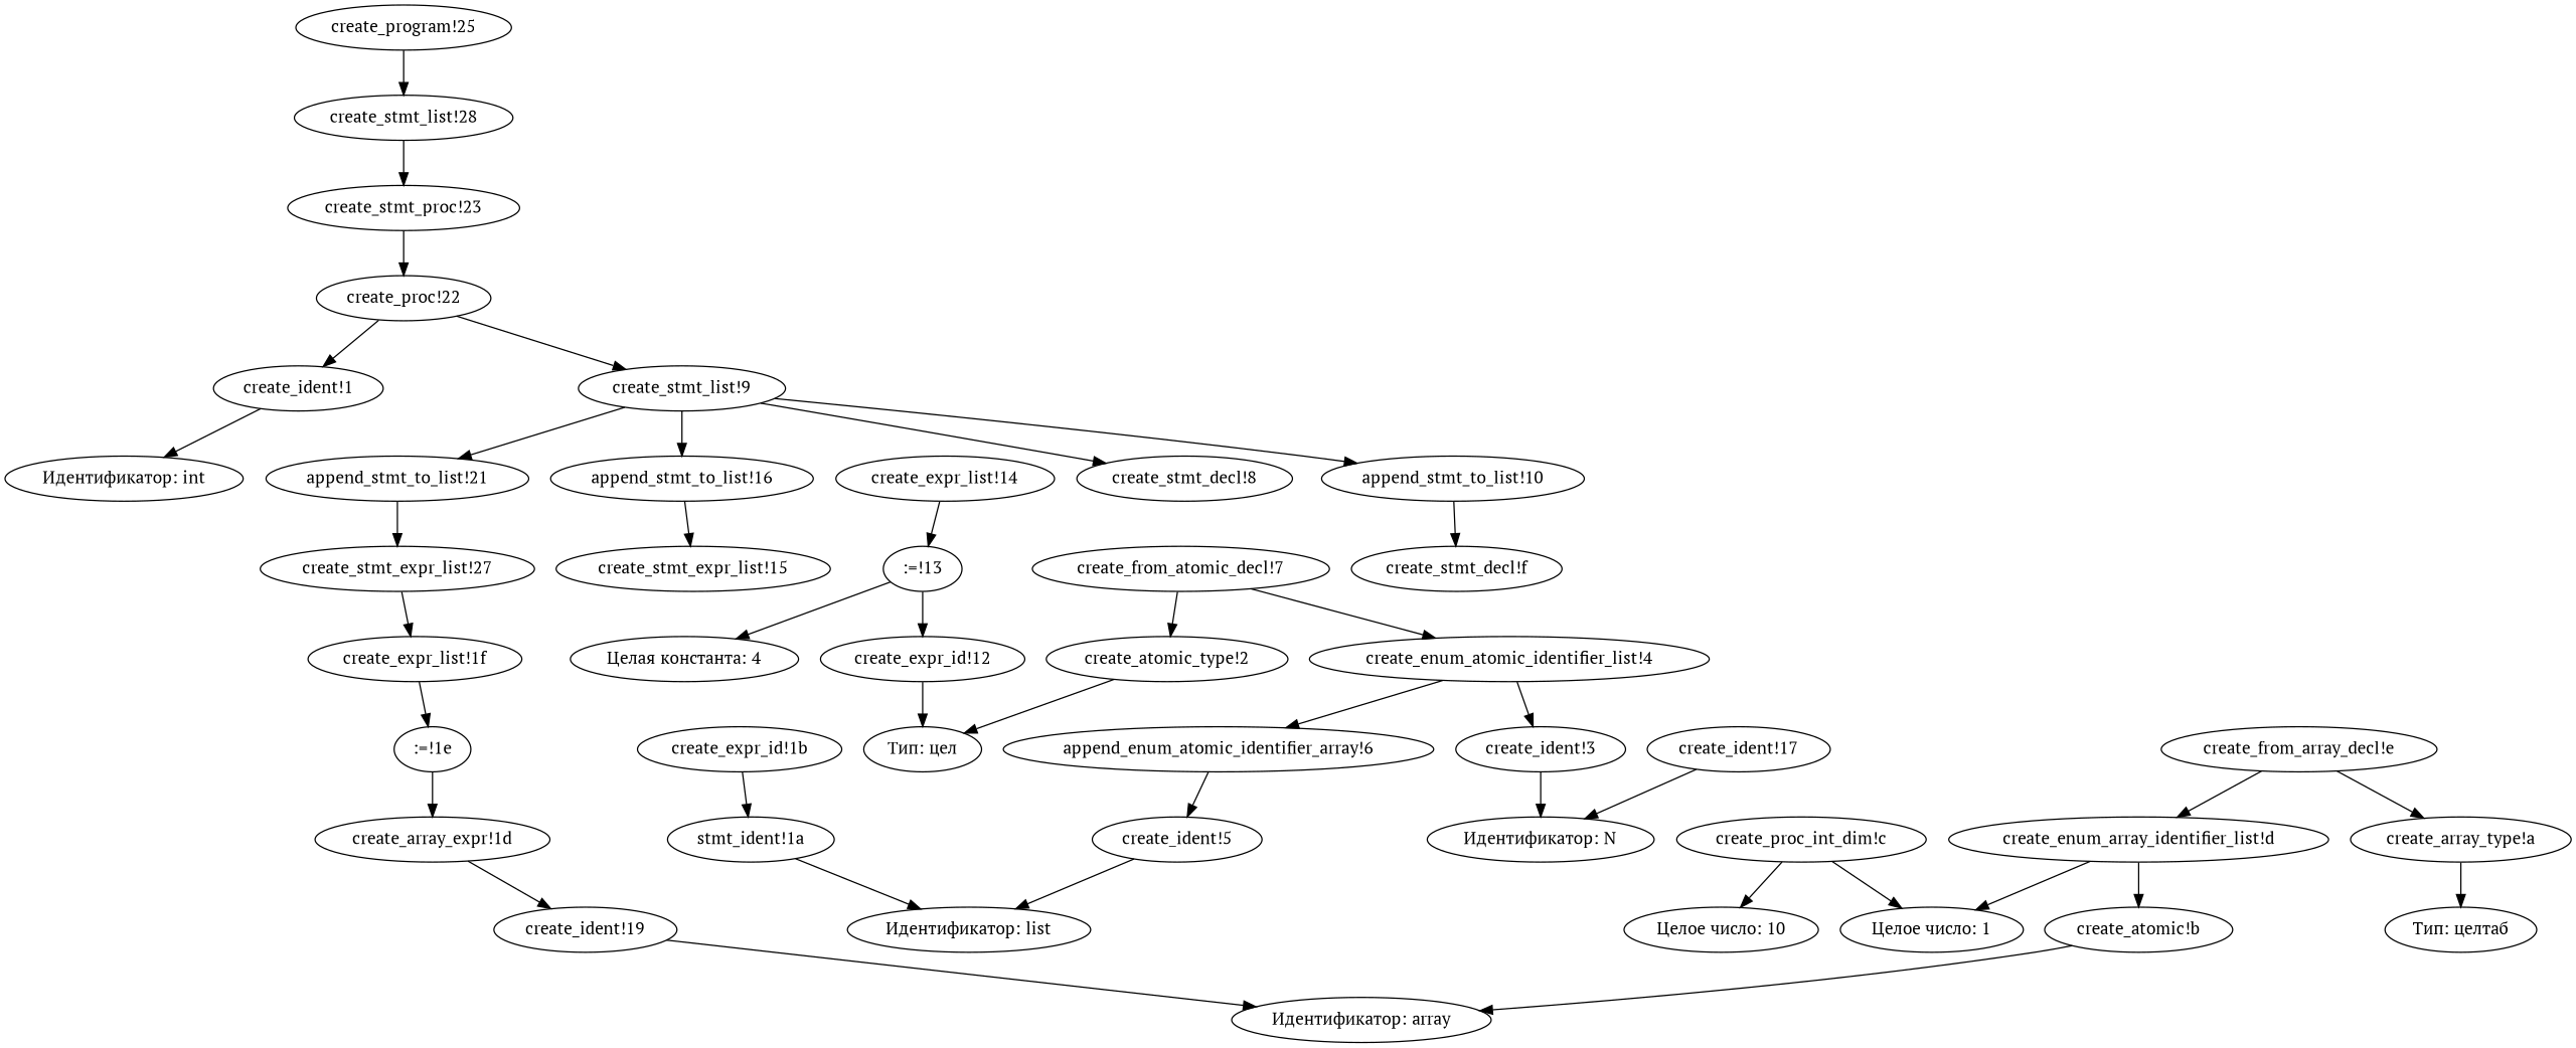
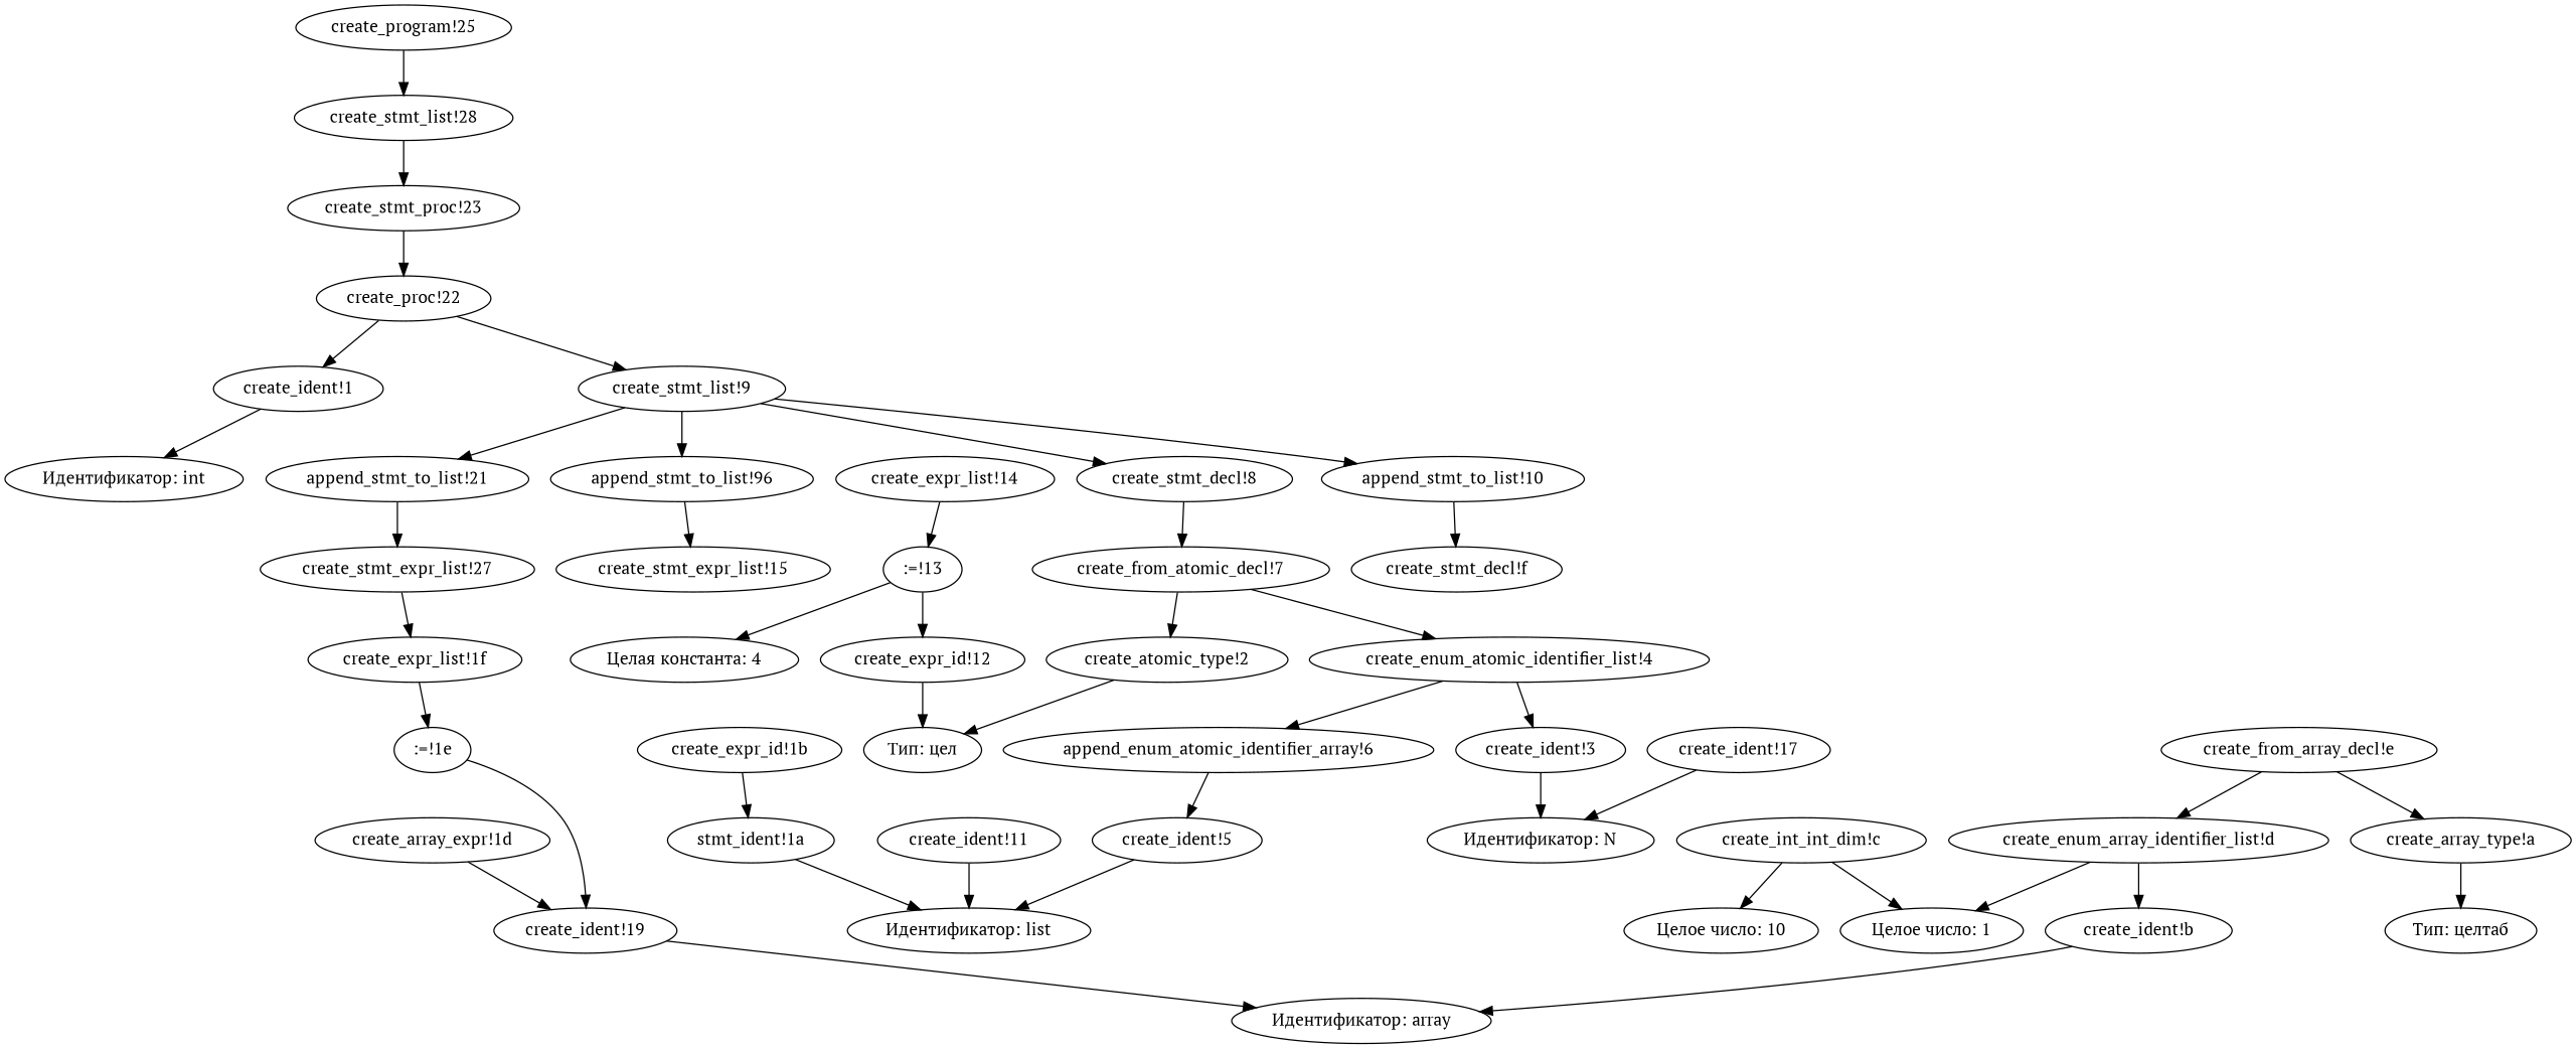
  digraph {
    fontname="PT Serif"
    node [fontname="PT Serif"]
    edge [fontname="PT Serif"]
    n1 [label="Идентификатор: int"]
    "create_ident!1"
    "create_atomic_type!2"
    "Тип: цел"
    "create_ident!3"
    "Идентификатор: N"
    "create_enum_atomic_identifier_list!4"
    n8 [label="append_enum_atomic_identifier_array!6"]
    "create_ident!5"
    n10 [label="Идентификатор: list"]
    "create_from_atomic_decl!7"
    "create_stmt_decl!8"
    "create_stmt_list!9"
    "append_stmt_to_list!10"
-   "append_stmt_to_list!16"
+   "append_stmt_to_list!16" [label="append_stmt_to_list!96"]
    "append_stmt_to_list!21"
    "create_stmt_decl!f"
    "create_stmt_expr_list!15"
    n19 [label="create_stmt_expr_list!27"]
    "create_array_type!a"
    "Тип: целтаб"
-   "create_ident!b" [label="create_atomic!b"]
+   "create_ident!b"
    "Идентификатор: array"
-   "create_int_int_dim!c" [label="create_proc_int_dim!c"]
+   "create_int_int_dim!c"
    "Целое число: 1"
    "Целое число: 10"
    "create_enum_array_identifier_list!d"
    "create_from_array_decl!e"
+   "create_ident!11"
    "create_expr_id!12"
    ":=!13"
    "Целая константа: 4"
    "create_expr_list!14"
    "create_ident!17"
    "create_ident!19"
    n36 [label="stmt_ident!1a"]
    "create_expr_id!1b"
    "create_array_expr!1d"
    ":=!1e"
    "create_expr_list!1f"
    "create_proc!22"
    "create_stmt_proc!23"
    n43 [label="create_stmt_list!28"]
    "create_program!25"
    "create_ident!1" -> n1
    "create_atomic_type!2" -> "Тип: цел"
    "create_ident!3" -> "Идентификатор: N"
    "create_enum_atomic_identifier_list!4" -> "create_ident!3"
    "create_enum_atomic_identifier_list!4" -> n8
    n8 -> "create_ident!5"
    "create_ident!5" -> n10
    "create_from_atomic_decl!7" -> "create_atomic_type!2"
    "create_from_atomic_decl!7" -> "create_enum_atomic_identifier_list!4"
+   "create_stmt_decl!8" -> "create_from_atomic_decl!7"
    "create_stmt_list!9" -> "create_stmt_decl!8"
    "create_stmt_list!9" -> "append_stmt_to_list!10"
    "create_stmt_list!9" -> "append_stmt_to_list!16"
    "create_stmt_list!9" -> "append_stmt_to_list!21"
    "append_stmt_to_list!10" -> "create_stmt_decl!f"
    "append_stmt_to_list!16" -> "create_stmt_expr_list!15"
    "append_stmt_to_list!21" -> n19
    n19 -> "create_expr_list!1f"
    "create_array_type!a" -> "Тип: целтаб"
    "create_ident!b" -> "Идентификатор: array"
    "create_int_int_dim!c" -> "Целое число: 1"
    "create_int_int_dim!c" -> "Целое число: 10"
    "create_enum_array_identifier_list!d" -> "create_ident!b"
    "create_enum_array_identifier_list!d" -> "Целое число: 1"
    "create_from_array_decl!e" -> "create_array_type!a"
    "create_from_array_decl!e" -> "create_enum_array_identifier_list!d"
+   "create_ident!11" -> n10
    "create_expr_id!12" -> "Тип: цел"
    ":=!13" -> "create_expr_id!12"
    ":=!13" -> "Целая константа: 4"
    "create_expr_list!14" -> ":=!13"
    "create_ident!17" -> "Идентификатор: N"
    "create_ident!19" -> "Идентификатор: array"
    n36 -> n10
    "create_expr_id!1b" -> n36
    "create_array_expr!1d" -> "create_ident!19"
-   ":=!1e" -> "create_array_expr!1d"
+   ":=!1e" -> "create_ident!19"
    "create_expr_list!1f" -> ":=!1e"
    "create_proc!22" -> "create_ident!1"
    "create_proc!22" -> "create_stmt_list!9"
    "create_stmt_proc!23" -> "create_proc!22"
    n43 -> "create_stmt_proc!23"
    "create_program!25" -> n43
  }
